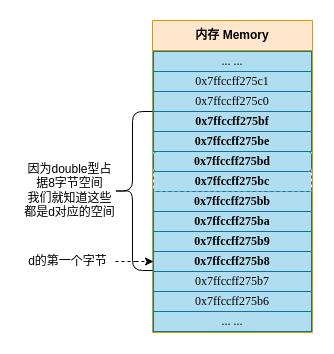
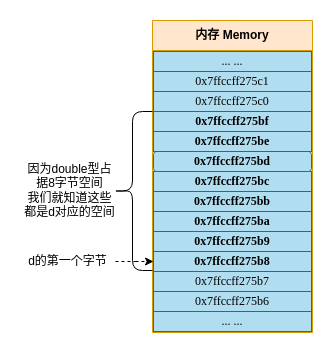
  <mxCell id="0" />
  <mxCell id="1" parent="0" />
  <mxCell id="2" value="内存 Memory" style="swimlane;whiteSpace=wrap;html=1;startSize=30;fillColor=#ffe6cc;strokeColor=#d79b00;" parent="1" vertex="1"><mxGeometry x="152" y="20" width="160" height="312" as="geometry" /></mxCell>
  <mxCell id="3" value="0x7ffccff275b7" style="rounded=0;whiteSpace=wrap;html=1;fillColor=#b1ddf0;strokeColor=#10739e;fontFamily=consolas;" parent="2" vertex="1"><mxGeometry x="1" y="250" width="158" height="21" as="geometry" /></mxCell>
  <mxCell id="4" value="&lt;div&gt;0x7ffccff275b8&lt;/div&gt;" style="rounded=0;whiteSpace=wrap;html=1;fillColor=#b1ddf0;strokeColor=#10739e;fontFamily=consolas;fontStyle=1" parent="2" vertex="1"><mxGeometry x="1" y="231" width="158" height="20" as="geometry" /></mxCell>
  <mxCell id="5" value="0x7ffccff275b9" style="rounded=0;whiteSpace=wrap;html=1;fillColor=#b1ddf0;strokeColor=#10739e;fontFamily=consolas;fontStyle=1" parent="2" vertex="1"><mxGeometry x="1" y="211" width="158" height="20" as="geometry" /></mxCell>
  <mxCell id="6" value="0x7ffccff275ba" style="rounded=0;whiteSpace=wrap;html=1;fillColor=#b1ddf0;strokeColor=#10739e;fontFamily=consolas;fontStyle=1" parent="2" vertex="1"><mxGeometry x="1" y="191" width="158" height="20" as="geometry" /></mxCell>
  <mxCell id="7" value="0x7ffccff275bb" style="rounded=0;whiteSpace=wrap;html=1;fillColor=#b1ddf0;strokeColor=#10739e;fontFamily=consolas;fontStyle=1" parent="2" vertex="1"><mxGeometry x="1" y="171" width="158" height="20" as="geometry" /></mxCell>
- <mxCell id="8" value="0x7ffccff275bc" style="rounded=0;whiteSpace=wrap;html=1;fillColor=#b1ddf0;strokeColor=#10739e;fontFamily=consolas;fontStyle=1;dashed=1;" parent="2" vertex="1"><mxGeometry x="1" y="151" width="158" height="20" as="geometry" /></mxCell>
+ <mxCell id="8" value="0x7ffccff275bc" style="rounded=0;whiteSpace=wrap;html=1;fillColor=#b1ddf0;strokeColor=#10739e;fontFamily=consolas;fontStyle=1" parent="2" vertex="1"><mxGeometry x="1" y="151" width="158" height="20" as="geometry" /></mxCell>
  <mxCell id="9" value="0x7ffccff275bd" style="whiteSpace=wrap;html=1;fillColor=#b1ddf0;strokeColor=#10739e;fontFamily=consolas;fontStyle=1;rounded=1;" parent="2" vertex="1"><mxGeometry x="1" y="131" width="158" height="20" as="geometry" /></mxCell>
  <mxCell id="10" value="0x7ffccff275be" style="rounded=0;whiteSpace=wrap;html=1;fillColor=#b1ddf0;strokeColor=#10739e;fontFamily=consolas;fontStyle=1" parent="2" vertex="1"><mxGeometry x="1" y="111" width="158" height="20" as="geometry" /></mxCell>
  <mxCell id="11" value="0x7ffccff275bf" style="rounded=0;whiteSpace=wrap;html=1;fillColor=#b1ddf0;strokeColor=#10739e;fontFamily=consolas;fontStyle=1" parent="2" vertex="1"><mxGeometry x="1" y="91" width="158" height="20" as="geometry" /></mxCell>
  <mxCell id="12" value="0x7ffccff275c0" style="rounded=0;whiteSpace=wrap;html=1;fillColor=#b1ddf0;strokeColor=#10739e;fontFamily=consolas;" parent="2" vertex="1"><mxGeometry x="1" y="71" width="158" height="20" as="geometry" /></mxCell>
  <mxCell id="13" value="0x7ffccff275c1" style="rounded=0;whiteSpace=wrap;html=1;fillColor=#b1ddf0;strokeColor=#10739e;fontFamily=consolas;" parent="2" vertex="1"><mxGeometry x="1" y="51" width="158" height="20" as="geometry" /></mxCell>
  <mxCell id="14" value="... ..." style="rounded=0;whiteSpace=wrap;html=1;fillColor=#b1ddf0;strokeColor=#10739e;fontFamily=consolas;" parent="2" vertex="1"><mxGeometry x="1" y="31" width="158" height="20" as="geometry" /></mxCell>
  <mxCell id="15" value="0x7ffccff275b6" style="rounded=0;whiteSpace=wrap;html=1;fillColor=#b1ddf0;strokeColor=#10739e;fontFamily=consolas;" parent="2" vertex="1"><mxGeometry x="1" y="271" width="158" height="20" as="geometry" /></mxCell>
  <mxCell id="16" value="... ..." style="rounded=0;whiteSpace=wrap;html=1;fillColor=#b1ddf0;strokeColor=#10739e;fontFamily=consolas;" parent="2" vertex="1"><mxGeometry x="1" y="291" width="158" height="20" as="geometry" /></mxCell>
  <mxCell id="17" style="edgeStyle=orthogonalEdgeStyle;rounded=0;orthogonalLoop=1;jettySize=auto;html=1;dashed=1;" parent="1" source="18" target="4" edge="1"><mxGeometry relative="1" as="geometry" /></mxCell>
  <mxCell id="18" value="d的第一个字节" style="text;html=1;strokeColor=none;fillColor=none;align=center;verticalAlign=middle;whiteSpace=wrap;rounded=0;" parent="1" vertex="1"><mxGeometry x="20" y="246" width="95" height="30" as="geometry" /></mxCell>
  <mxCell id="19" value="" style="shape=curlyBracket;whiteSpace=wrap;html=1;rounded=1;labelPosition=left;verticalLabelPosition=middle;align=right;verticalAlign=middle;size=0.5;" parent="1" vertex="1"><mxGeometry x="112" y="111" width="40" height="159" as="geometry" /></mxCell>
  <mxCell id="20" value="因为double型占据8字节空间&lt;br&gt;我们就知道这些都是d对应的空间" style="text;html=1;strokeColor=none;fillColor=none;align=center;verticalAlign=middle;whiteSpace=wrap;rounded=0;" parent="1" vertex="1"><mxGeometry x="22" y="145" width="95" height="90" as="geometry" /></mxCell>
